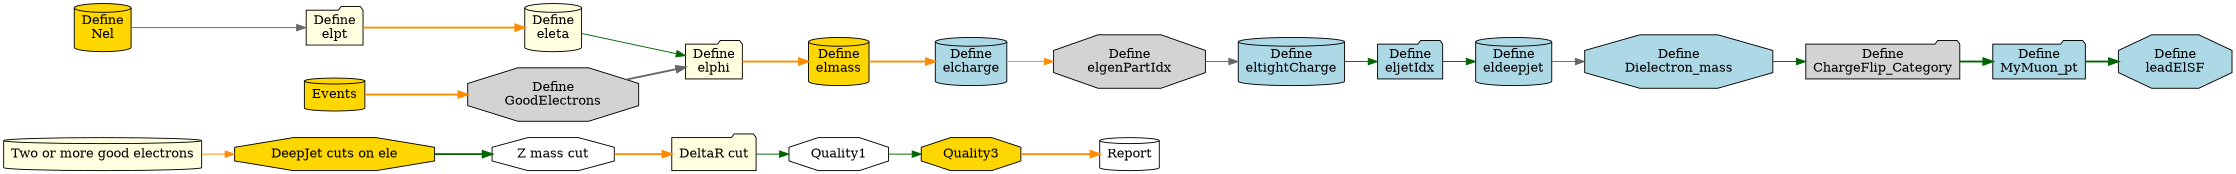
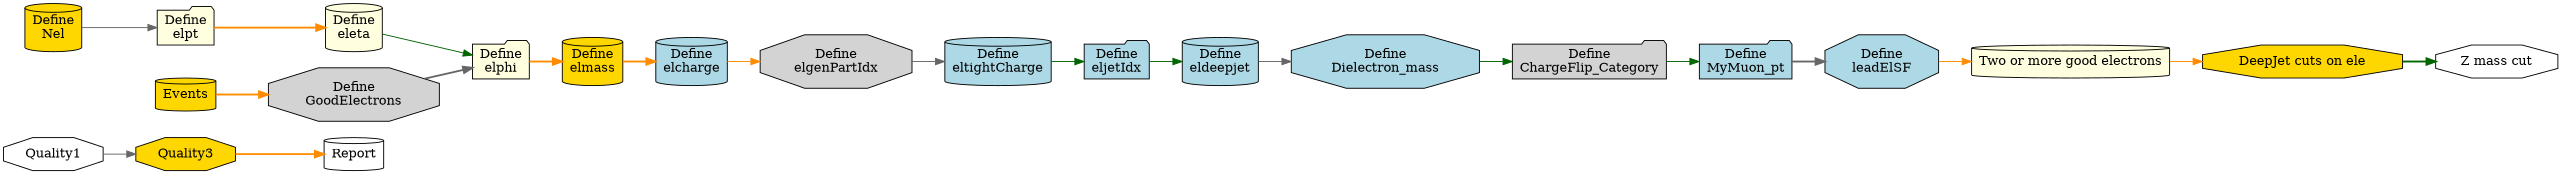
  digraph {
    rankdir=LR
    node [fillcolor=lightblue shape=cylinder style=filled]
    edge [color=darkorange style=solid]
    n1 [fillcolor=white label=Report]
    n2 [fillcolor=gold label=Quality3 shape=octagon]
    n3 [fillcolor=white label=Quality1 shape=octagon]
-   n4 [fillcolor=lightyellow label="DeltaR cut" shape=folder]
    n5 [fillcolor=white label="Z mass cut" shape=octagon]
    n6 [fillcolor=gold label="DeepJet cuts on ele" shape=octagon]
    n7 [fillcolor=lightyellow label="Two or more good electrons"]
    n8 [label="Define\nleadElSF" shape=octagon]
    n9 [label="Define\nMyMuon_pt" shape=folder]
    n10 [fillcolor=lightgrey label="Define\nChargeFlip_Category" shape=folder]
    n11 [label="Define\nDielectron_mass" shape=octagon]
    n12 [label="Define\neldeepjet"]
    n13 [label="Define\neljetIdx" shape=folder]
    n14 [label="Define\neltightCharge"]
    n15 [fillcolor=lightgrey label="Define\nelgenPartIdx" shape=octagon]
    n16 [label="Define\nelcharge"]
    n17 [fillcolor=gold label="Define\nelmass"]
    n18 [fillcolor=lightyellow label="Define\nelphi" shape=folder]
    n19 [fillcolor=lightyellow label="Define\neleta"]
    n20 [fillcolor=lightyellow label="Define\nelpt" shape=folder]
    n21 [fillcolor=gold label="Define\nNel"]
    n22 [fillcolor=lightgrey label="Define\nGoodElectrons" shape=octagon]
    n23 [fillcolor=gold label=Events]
    n2 -> n1 [style=bold]
-   n3 -> n2 [color=darkgreen]
-   n4 -> n3 [color=darkgreen]
-   n5 -> n4 [style=bold]
+   n3 -> n2 [color=gray40]
    n6 -> n5 [color=darkgreen style=bold]
    n7 -> n6
-   n9 -> n8 [color=darkgreen style=bold]
-   n10 -> n9 [color=darkgreen style=bold]
+   n8 -> n7
+   n9 -> n8 [color=gray40 style=bold]
+   n10 -> n9 [color=darkgreen]
    n11 -> n10 [color=darkgreen]
    n12 -> n11 [color=gray40]
    n13 -> n12 [color=darkgreen]
    n14 -> n13 [color=darkgreen]
    n15 -> n14 [color=gray40]
    n16 -> n15
    n17 -> n16 [style=bold]
    n18 -> n17 [style=bold]
    n19 -> n18 [color=darkgreen]
    n20 -> n19 [style=bold]
    n21 -> n20 [color=gray40]
    n22 -> n18 [color=gray40 style=bold]
    n23 -> n22 [style=bold]
  }
